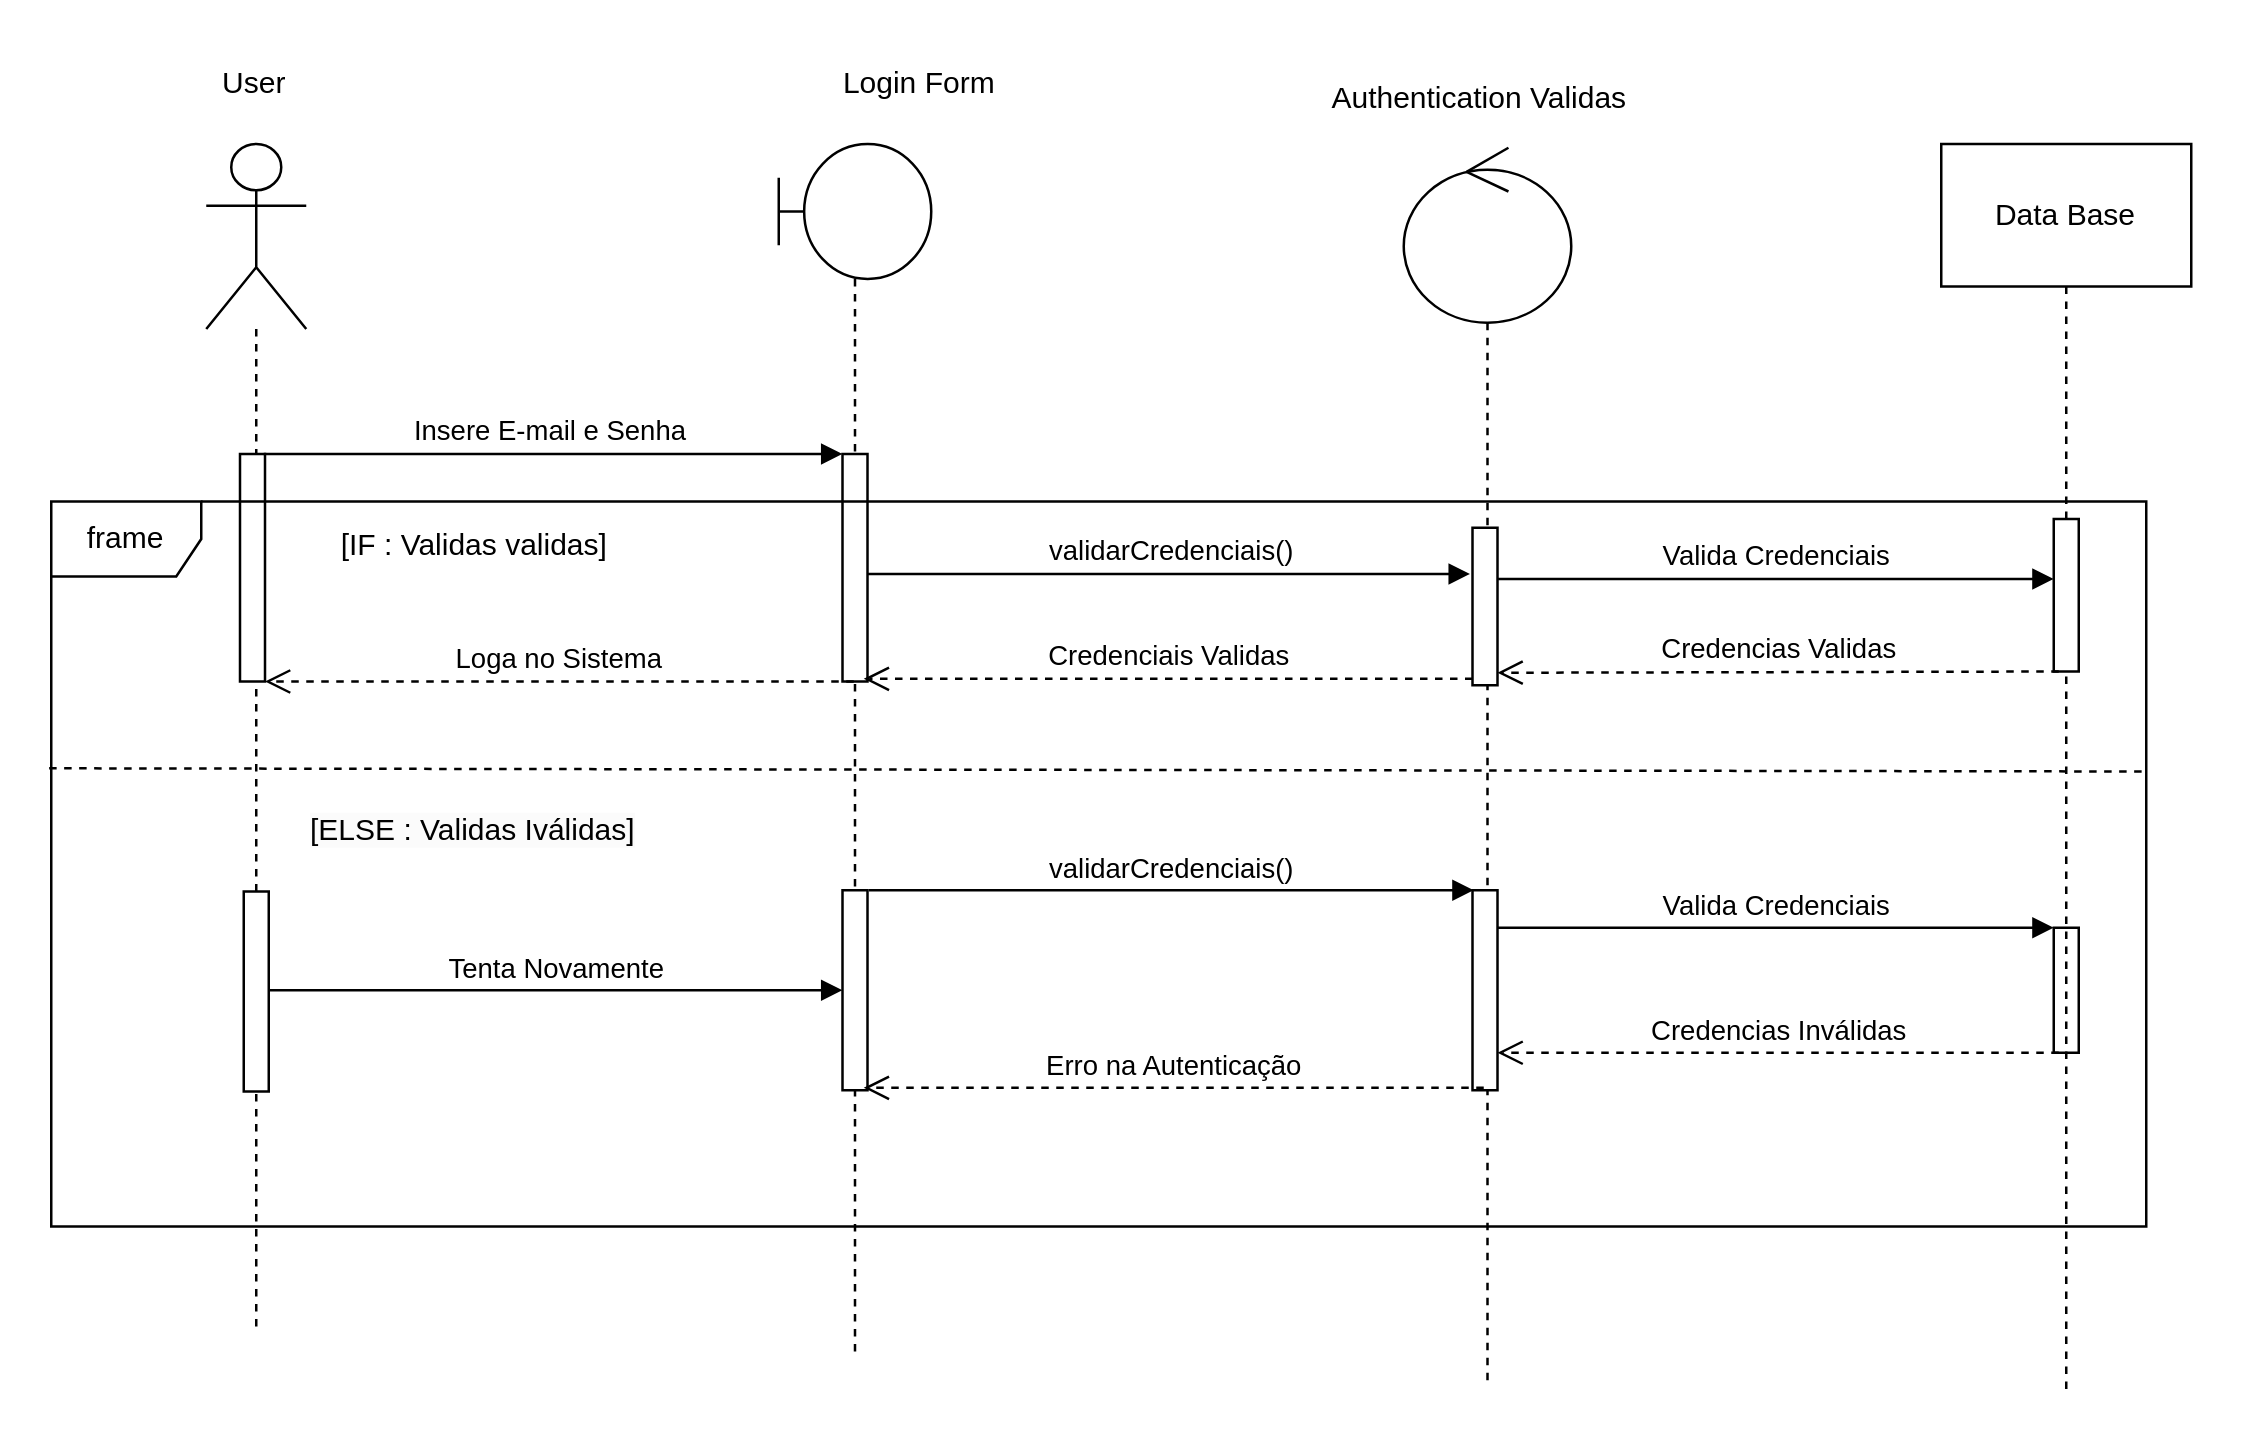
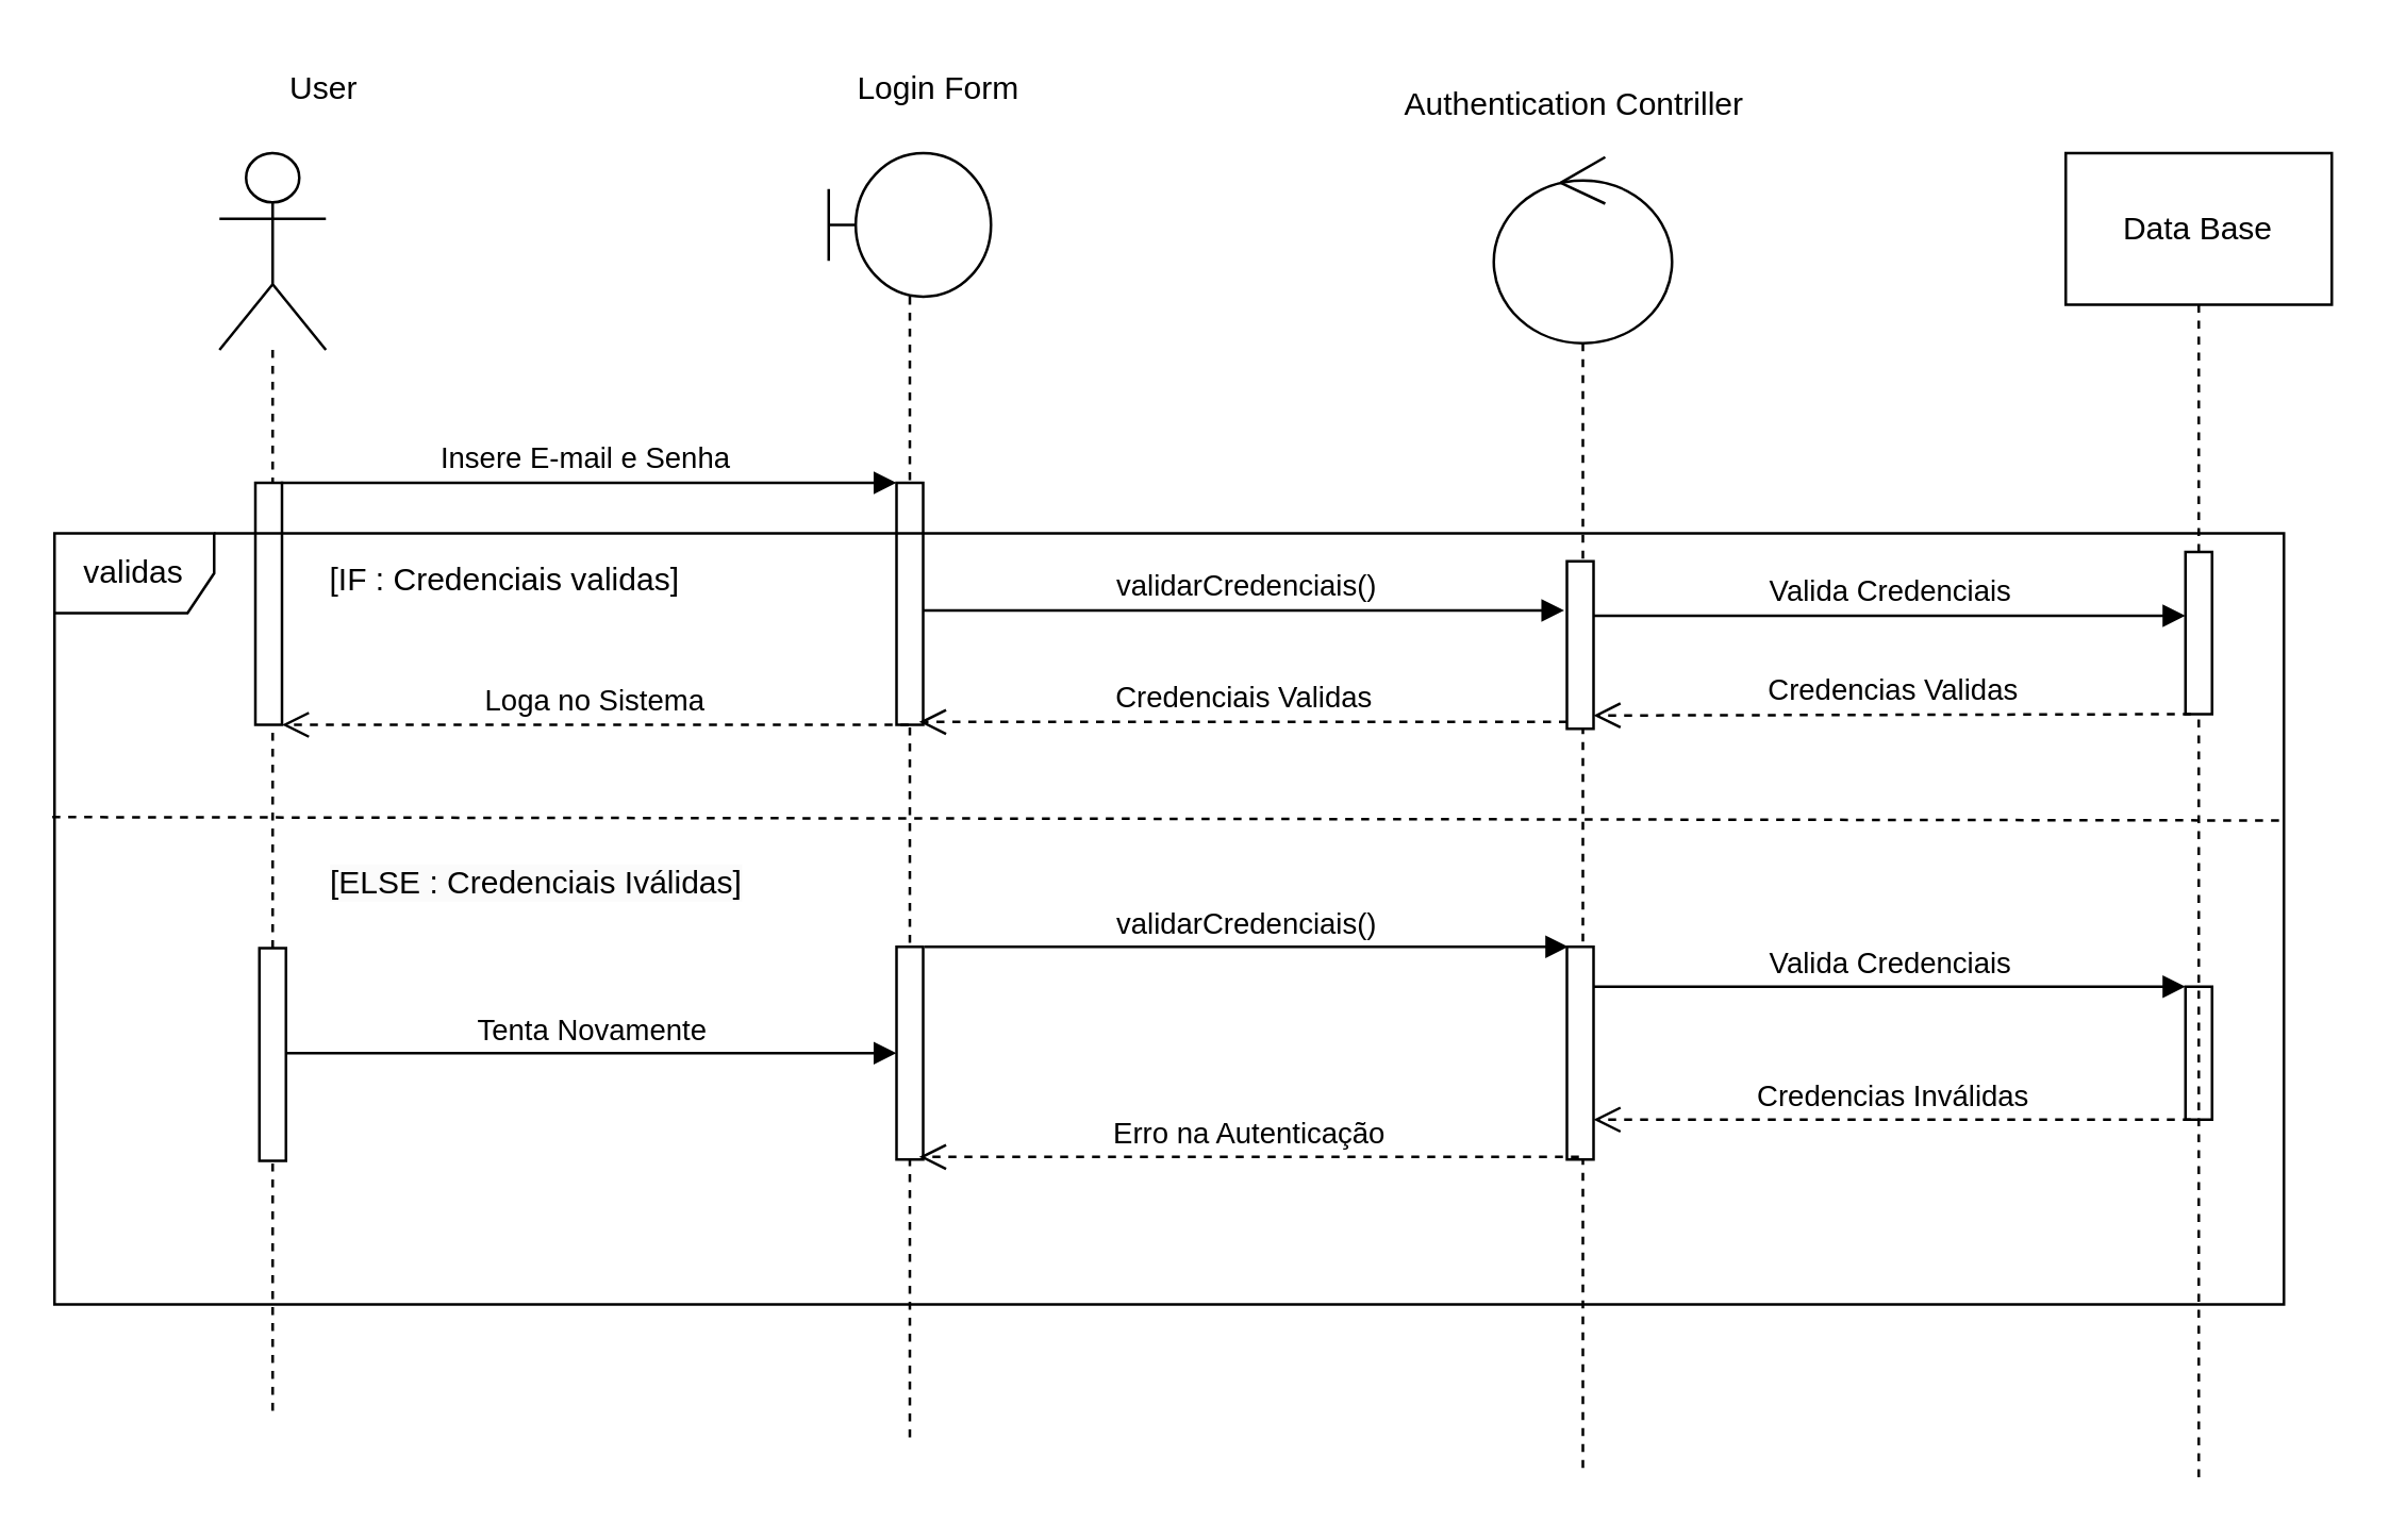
  <mxCell id="0" />
  <mxCell id="1" parent="0" />
  <mxCell id="2" value="" style="shape=umlLifeline;perimeter=lifelinePerimeter;whiteSpace=wrap;html=1;container=1;dropTarget=0;collapsible=0;recursiveResize=0;outlineConnect=0;portConstraint=eastwest;newEdgeStyle={&quot;curved&quot;:0,&quot;rounded&quot;:0};participant=umlActor;size=74;" vertex="1" parent="1"><mxGeometry x="82" y="57" width="40" height="473" as="geometry" /></mxCell>
  <mxCell id="3" value="" style="html=1;points=[[0,0,0,0,5],[0,1,0,0,-5],[1,0,0,0,5],[1,1,0,0,-5]];perimeter=orthogonalPerimeter;outlineConnect=0;targetShapes=umlLifeline;portConstraint=eastwest;newEdgeStyle={&quot;curved&quot;:0,&quot;rounded&quot;:0};" vertex="1" parent="2"><mxGeometry x="13.5" y="124" width="10" height="91" as="geometry" /></mxCell>
  <mxCell id="4" value="" style="shape=umlLifeline;perimeter=lifelinePerimeter;whiteSpace=wrap;html=1;container=1;dropTarget=0;collapsible=0;recursiveResize=0;outlineConnect=0;portConstraint=eastwest;newEdgeStyle={&quot;curved&quot;:0,&quot;rounded&quot;:0};participant=umlBoundary;size=54;" vertex="1" parent="1"><mxGeometry x="311" y="57" width="61" height="486" as="geometry" /></mxCell>
  <mxCell id="5" value="" style="html=1;points=[[0,0,0,0,5],[0,1,0,0,-5],[1,0,0,0,5],[1,1,0,0,-5]];perimeter=orthogonalPerimeter;outlineConnect=0;targetShapes=umlLifeline;portConstraint=eastwest;newEdgeStyle={&quot;curved&quot;:0,&quot;rounded&quot;:0};" vertex="1" parent="4"><mxGeometry x="25.5" y="124" width="10" height="91" as="geometry" /></mxCell>
  <mxCell id="6" value="" style="shape=umlLifeline;perimeter=lifelinePerimeter;whiteSpace=wrap;html=1;container=1;dropTarget=0;collapsible=0;recursiveResize=0;outlineConnect=0;portConstraint=eastwest;newEdgeStyle={&quot;curved&quot;:0,&quot;rounded&quot;:0};participant=umlControl;size=70;" vertex="1" parent="1"><mxGeometry x="561" y="58.5" width="67" height="494.5" as="geometry" /></mxCell>
  <mxCell id="7" value="" style="html=1;points=[[0,0,0,0,5],[0,1,0,0,-5],[1,0,0,0,5],[1,1,0,0,-5]];perimeter=orthogonalPerimeter;outlineConnect=0;targetShapes=umlLifeline;portConstraint=eastwest;newEdgeStyle={&quot;curved&quot;:0,&quot;rounded&quot;:0};" vertex="1" parent="6"><mxGeometry x="27.5" y="152" width="10" height="63" as="geometry" /></mxCell>
  <mxCell id="8" value="" style="html=1;points=[[0,0,0,0,5],[0,1,0,0,-5],[1,0,0,0,5],[1,1,0,0,-5]];perimeter=orthogonalPerimeter;outlineConnect=0;targetShapes=umlLifeline;portConstraint=eastwest;newEdgeStyle={&quot;curved&quot;:0,&quot;rounded&quot;:0};" vertex="1" parent="6"><mxGeometry x="-224.5" y="297" width="10" height="80" as="geometry" /></mxCell>
  <mxCell id="9" value="" style="html=1;points=[[0,0,0,0,5],[0,1,0,0,-5],[1,0,0,0,5],[1,1,0,0,-5]];perimeter=orthogonalPerimeter;outlineConnect=0;targetShapes=umlLifeline;portConstraint=eastwest;newEdgeStyle={&quot;curved&quot;:0,&quot;rounded&quot;:0};" vertex="1" parent="6"><mxGeometry x="27.5" y="297" width="10" height="80" as="geometry" /></mxCell>
  <mxCell id="10" value="" style="html=1;points=[[0,0,0,0,5],[0,1,0,0,-5],[1,0,0,0,5],[1,1,0,0,-5]];perimeter=orthogonalPerimeter;outlineConnect=0;targetShapes=umlLifeline;portConstraint=eastwest;newEdgeStyle={&quot;curved&quot;:0,&quot;rounded&quot;:0};" vertex="1" parent="6"><mxGeometry x="260" y="312" width="10" height="50" as="geometry" /></mxCell>
  <mxCell id="11" value="validarCredenciais()" style="html=1;verticalAlign=bottom;endArrow=block;curved=0;rounded=0;" edge="1" parent="6"><mxGeometry width="80" relative="1" as="geometry"><mxPoint x="-214" y="297" as="sourcePoint" /><mxPoint x="28" y="297" as="targetPoint" /><mxPoint as="offset" /></mxGeometry></mxCell>
  <mxCell id="12" value="Valida Credenciais" style="html=1;verticalAlign=bottom;endArrow=block;curved=0;rounded=0;" edge="1" parent="6" source="9"><mxGeometry width="80" relative="1" as="geometry"><mxPoint x="41" y="312" as="sourcePoint" /><mxPoint x="260" y="312" as="targetPoint" /></mxGeometry></mxCell>
  <mxCell id="13" value="Credencias Inválidas" style="html=1;verticalAlign=bottom;endArrow=open;dashed=1;endSize=8;curved=0;rounded=0;exitX=0.2;exitY=1;exitDx=0;exitDy=0;exitPerimeter=0;" edge="1" parent="6" source="10"><mxGeometry relative="1" as="geometry"><mxPoint x="260" y="362" as="sourcePoint" /><mxPoint x="37.5" y="362" as="targetPoint" /></mxGeometry></mxCell>
  <mxCell id="14" value="Erro na Autenticação" style="html=1;verticalAlign=bottom;endArrow=open;dashed=1;endSize=8;curved=0;rounded=0;entryX=0.85;entryY=0.988;entryDx=0;entryDy=0;entryPerimeter=0;" edge="1" parent="6" target="8"><mxGeometry relative="1" as="geometry"><mxPoint x="32" y="376" as="sourcePoint" /><mxPoint x="-214" y="377" as="targetPoint" /></mxGeometry></mxCell>
  <mxCell id="15" value="Data Base" style="shape=umlLifeline;perimeter=lifelinePerimeter;whiteSpace=wrap;html=1;container=1;dropTarget=0;collapsible=0;recursiveResize=0;outlineConnect=0;portConstraint=eastwest;newEdgeStyle={&quot;curved&quot;:0,&quot;rounded&quot;:0};size=57;" vertex="1" parent="1"><mxGeometry x="776" y="57" width="100" height="500" as="geometry" /></mxCell>
  <mxCell id="16" value="" style="html=1;points=[[0,0,0,0,5],[0,1,0,0,-5],[1,0,0,0,5],[1,1,0,0,-5]];perimeter=orthogonalPerimeter;outlineConnect=0;targetShapes=umlLifeline;portConstraint=eastwest;newEdgeStyle={&quot;curved&quot;:0,&quot;rounded&quot;:0};" vertex="1" parent="15"><mxGeometry x="45" y="150" width="10" height="61" as="geometry" /></mxCell>
- <mxCell id="17" value="User" style="text;html=1;align=center;verticalAlign=middle;resizable=0;points=[];autosize=1;strokeColor=none;fillColor=none;" vertex="1" parent="1"><mxGeometry x="79" y="20" width="43" height="26" as="geometry" /></mxCell>
- <mxCell id="18" value="Login Form" style="text;html=1;align=center;verticalAlign=middle;resizable=0;points=[];autosize=1;strokeColor=none;fillColor=none;" vertex="1" parent="1"><mxGeometry x="327" y="20" width="79" height="26" as="geometry" /></mxCell>
- <mxCell id="19" value="Authentication Validas" style="text;html=1;align=center;verticalAlign=middle;resizable=0;points=[];autosize=1;strokeColor=none;fillColor=none;" vertex="1" parent="1"><mxGeometry x="518" y="26" width="145" height="26" as="geometry" /></mxCell>
+ <mxCell id="17" value="User" style="text;html=1;align=center;verticalAlign=middle;resizable=0;points=[];autosize=1;strokeColor=none;fillColor=none;" vertex="1" parent="1"><mxGeometry x="99" y="20" width="43" height="26" as="geometry" /></mxCell>
+ <mxCell id="18" value="Login Form" style="text;html=1;align=center;verticalAlign=middle;resizable=0;points=[];autosize=1;strokeColor=none;fillColor=none;" vertex="1" parent="1"><mxGeometry x="312" y="20" width="79" height="26" as="geometry" /></mxCell>
+ <mxCell id="19" value="Authentication Contriller" style="text;html=1;align=center;verticalAlign=middle;resizable=0;points=[];autosize=1;strokeColor=none;fillColor=none;" vertex="1" parent="1"><mxGeometry x="518" y="26" width="145" height="26" as="geometry" /></mxCell>
  <mxCell id="20" value="Insere E-mail e Senha&amp;nbsp;" style="html=1;verticalAlign=bottom;endArrow=block;curved=0;rounded=0;" edge="1" parent="1" target="5"><mxGeometry width="80" relative="1" as="geometry"><mxPoint x="105" y="181" as="sourcePoint" /><mxPoint x="335.5" y="181" as="targetPoint" /></mxGeometry></mxCell>
  <mxCell id="21" value="validarCredenciais()" style="html=1;verticalAlign=bottom;endArrow=block;curved=0;rounded=0;" edge="1" parent="1" source="5"><mxGeometry width="80" relative="1" as="geometry"><mxPoint x="349" y="229" as="sourcePoint" /><mxPoint x="587.5" y="229" as="targetPoint" /><mxPoint as="offset" /></mxGeometry></mxCell>
  <mxCell id="22" value="Valida Credenciais" style="html=1;verticalAlign=bottom;endArrow=block;curved=0;rounded=0;" edge="1" parent="1"><mxGeometry width="80" relative="1" as="geometry"><mxPoint x="598.5" y="231" as="sourcePoint" /><mxPoint x="821" y="231" as="targetPoint" /></mxGeometry></mxCell>
  <mxCell id="23" value="Credencias Validas" style="html=1;verticalAlign=bottom;endArrow=open;dashed=1;endSize=8;curved=0;rounded=0;exitX=0.2;exitY=1;exitDx=0;exitDy=0;exitPerimeter=0;entryX=1;entryY=1;entryDx=0;entryDy=-5;entryPerimeter=0;" edge="1" parent="1" source="16" target="7"><mxGeometry relative="1" as="geometry"><mxPoint x="821" y="257" as="sourcePoint" /><mxPoint x="598.5" y="257" as="targetPoint" /></mxGeometry></mxCell>
  <mxCell id="24" value="Credenciais Validas" style="html=1;verticalAlign=bottom;endArrow=open;dashed=1;endSize=8;curved=0;rounded=0;entryX=0.85;entryY=0.988;entryDx=0;entryDy=0;entryPerimeter=0;" edge="1" parent="1" source="7" target="5"><mxGeometry relative="1" as="geometry"><mxPoint x="427" y="272" as="sourcePoint" /><mxPoint x="347" y="272" as="targetPoint" /></mxGeometry></mxCell>
  <mxCell id="25" value="Loga no Sistema" style="html=1;verticalAlign=bottom;endArrow=open;dashed=1;endSize=8;curved=0;rounded=0;" edge="1" parent="1" source="4" target="3"><mxGeometry relative="1" as="geometry"><mxPoint x="187" y="272" as="sourcePoint" /><mxPoint x="107" y="272" as="targetPoint" /></mxGeometry></mxCell>
- <mxCell id="26" value="frame" style="shape=umlFrame;whiteSpace=wrap;html=1;pointerEvents=0;" vertex="1" parent="1"><mxGeometry x="20" y="200" width="838" height="290" as="geometry" /></mxCell>
+ <mxCell id="26" value="validas" style="shape=umlFrame;whiteSpace=wrap;html=1;pointerEvents=0;" vertex="1" parent="1"><mxGeometry x="20" y="200" width="838" height="290" as="geometry" /></mxCell>
  <mxCell id="27" value="Tenta Novamente" style="html=1;verticalAlign=bottom;endArrow=block;curved=0;rounded=0;" edge="1" parent="1" target="8"><mxGeometry width="80" relative="1" as="geometry"><mxPoint x="107" y="395.5" as="sourcePoint" /><mxPoint x="187" y="395.5" as="targetPoint" /></mxGeometry></mxCell>
  <mxCell id="28" value="" style="html=1;points=[[0,0,0,0,5],[0,1,0,0,-5],[1,0,0,0,5],[1,1,0,0,-5]];perimeter=orthogonalPerimeter;outlineConnect=0;targetShapes=umlLifeline;portConstraint=eastwest;newEdgeStyle={&quot;curved&quot;:0,&quot;rounded&quot;:0};" vertex="1" parent="1"><mxGeometry x="97" y="356" width="10" height="80" as="geometry" /></mxCell>
- <mxCell id="29" value="[IF : Validas validas]" style="text;html=1;align=center;verticalAlign=middle;resizable=0;points=[];autosize=1;strokeColor=none;fillColor=none;" vertex="1" parent="1"><mxGeometry x="114" y="205" width="149" height="26" as="geometry" /></mxCell>
- <mxCell id="30" value="&lt;span style=&quot;color: rgb(0, 0, 0); font-family: Helvetica; font-size: 12px; font-style: normal; font-variant-ligatures: normal; font-variant-caps: normal; font-weight: 400; letter-spacing: normal; orphans: 2; text-align: center; text-indent: 0px; text-transform: none; widows: 2; word-spacing: 0px; -webkit-text-stroke-width: 0px; white-space: nowrap; background-color: rgb(251, 251, 251); text-decoration-thickness: initial; text-decoration-style: initial; text-decoration-color: initial; display: inline !important; float: none;&quot;&gt;[ELSE : Validas Iválidas]&lt;/span&gt;" style="text;whiteSpace=wrap;html=1;" vertex="1" parent="1"><mxGeometry x="121.996" y="317.997" width="159" height="36" as="geometry" /></mxCell>
+ <mxCell id="29" value="[IF : Credenciais validas]" style="text;html=1;align=center;verticalAlign=middle;resizable=0;points=[];autosize=1;strokeColor=none;fillColor=none;" vertex="1" parent="1"><mxGeometry x="114" y="205" width="149" height="26" as="geometry" /></mxCell>
+ <mxCell id="30" value="&lt;span style=&quot;color: rgb(0, 0, 0); font-family: Helvetica; font-size: 12px; font-style: normal; font-variant-ligatures: normal; font-variant-caps: normal; font-weight: 400; letter-spacing: normal; orphans: 2; text-align: center; text-indent: 0px; text-transform: none; widows: 2; word-spacing: 0px; -webkit-text-stroke-width: 0px; white-space: nowrap; background-color: rgb(251, 251, 251); text-decoration-thickness: initial; text-decoration-style: initial; text-decoration-color: initial; display: inline !important; float: none;&quot;&gt;[ELSE : Credenciais Iválidas]&lt;/span&gt;" style="text;whiteSpace=wrap;html=1;" vertex="1" parent="1"><mxGeometry x="121.996" y="317.997" width="159" height="36" as="geometry" /></mxCell>
  <mxCell id="31" value="" style="endArrow=none;dashed=1;html=1;rounded=0;exitX=-0.001;exitY=0.368;exitDx=0;exitDy=0;exitPerimeter=0;entryX=1.003;entryY=0.408;entryDx=0;entryDy=0;entryPerimeter=0;" edge="1" parent="1" source="26"><mxGeometry width="50" height="50" relative="1" as="geometry"><mxPoint x="15.814" y="309.74" as="sourcePoint" /><mxPoint x="858.004" y="308" as="targetPoint" /></mxGeometry></mxCell>
